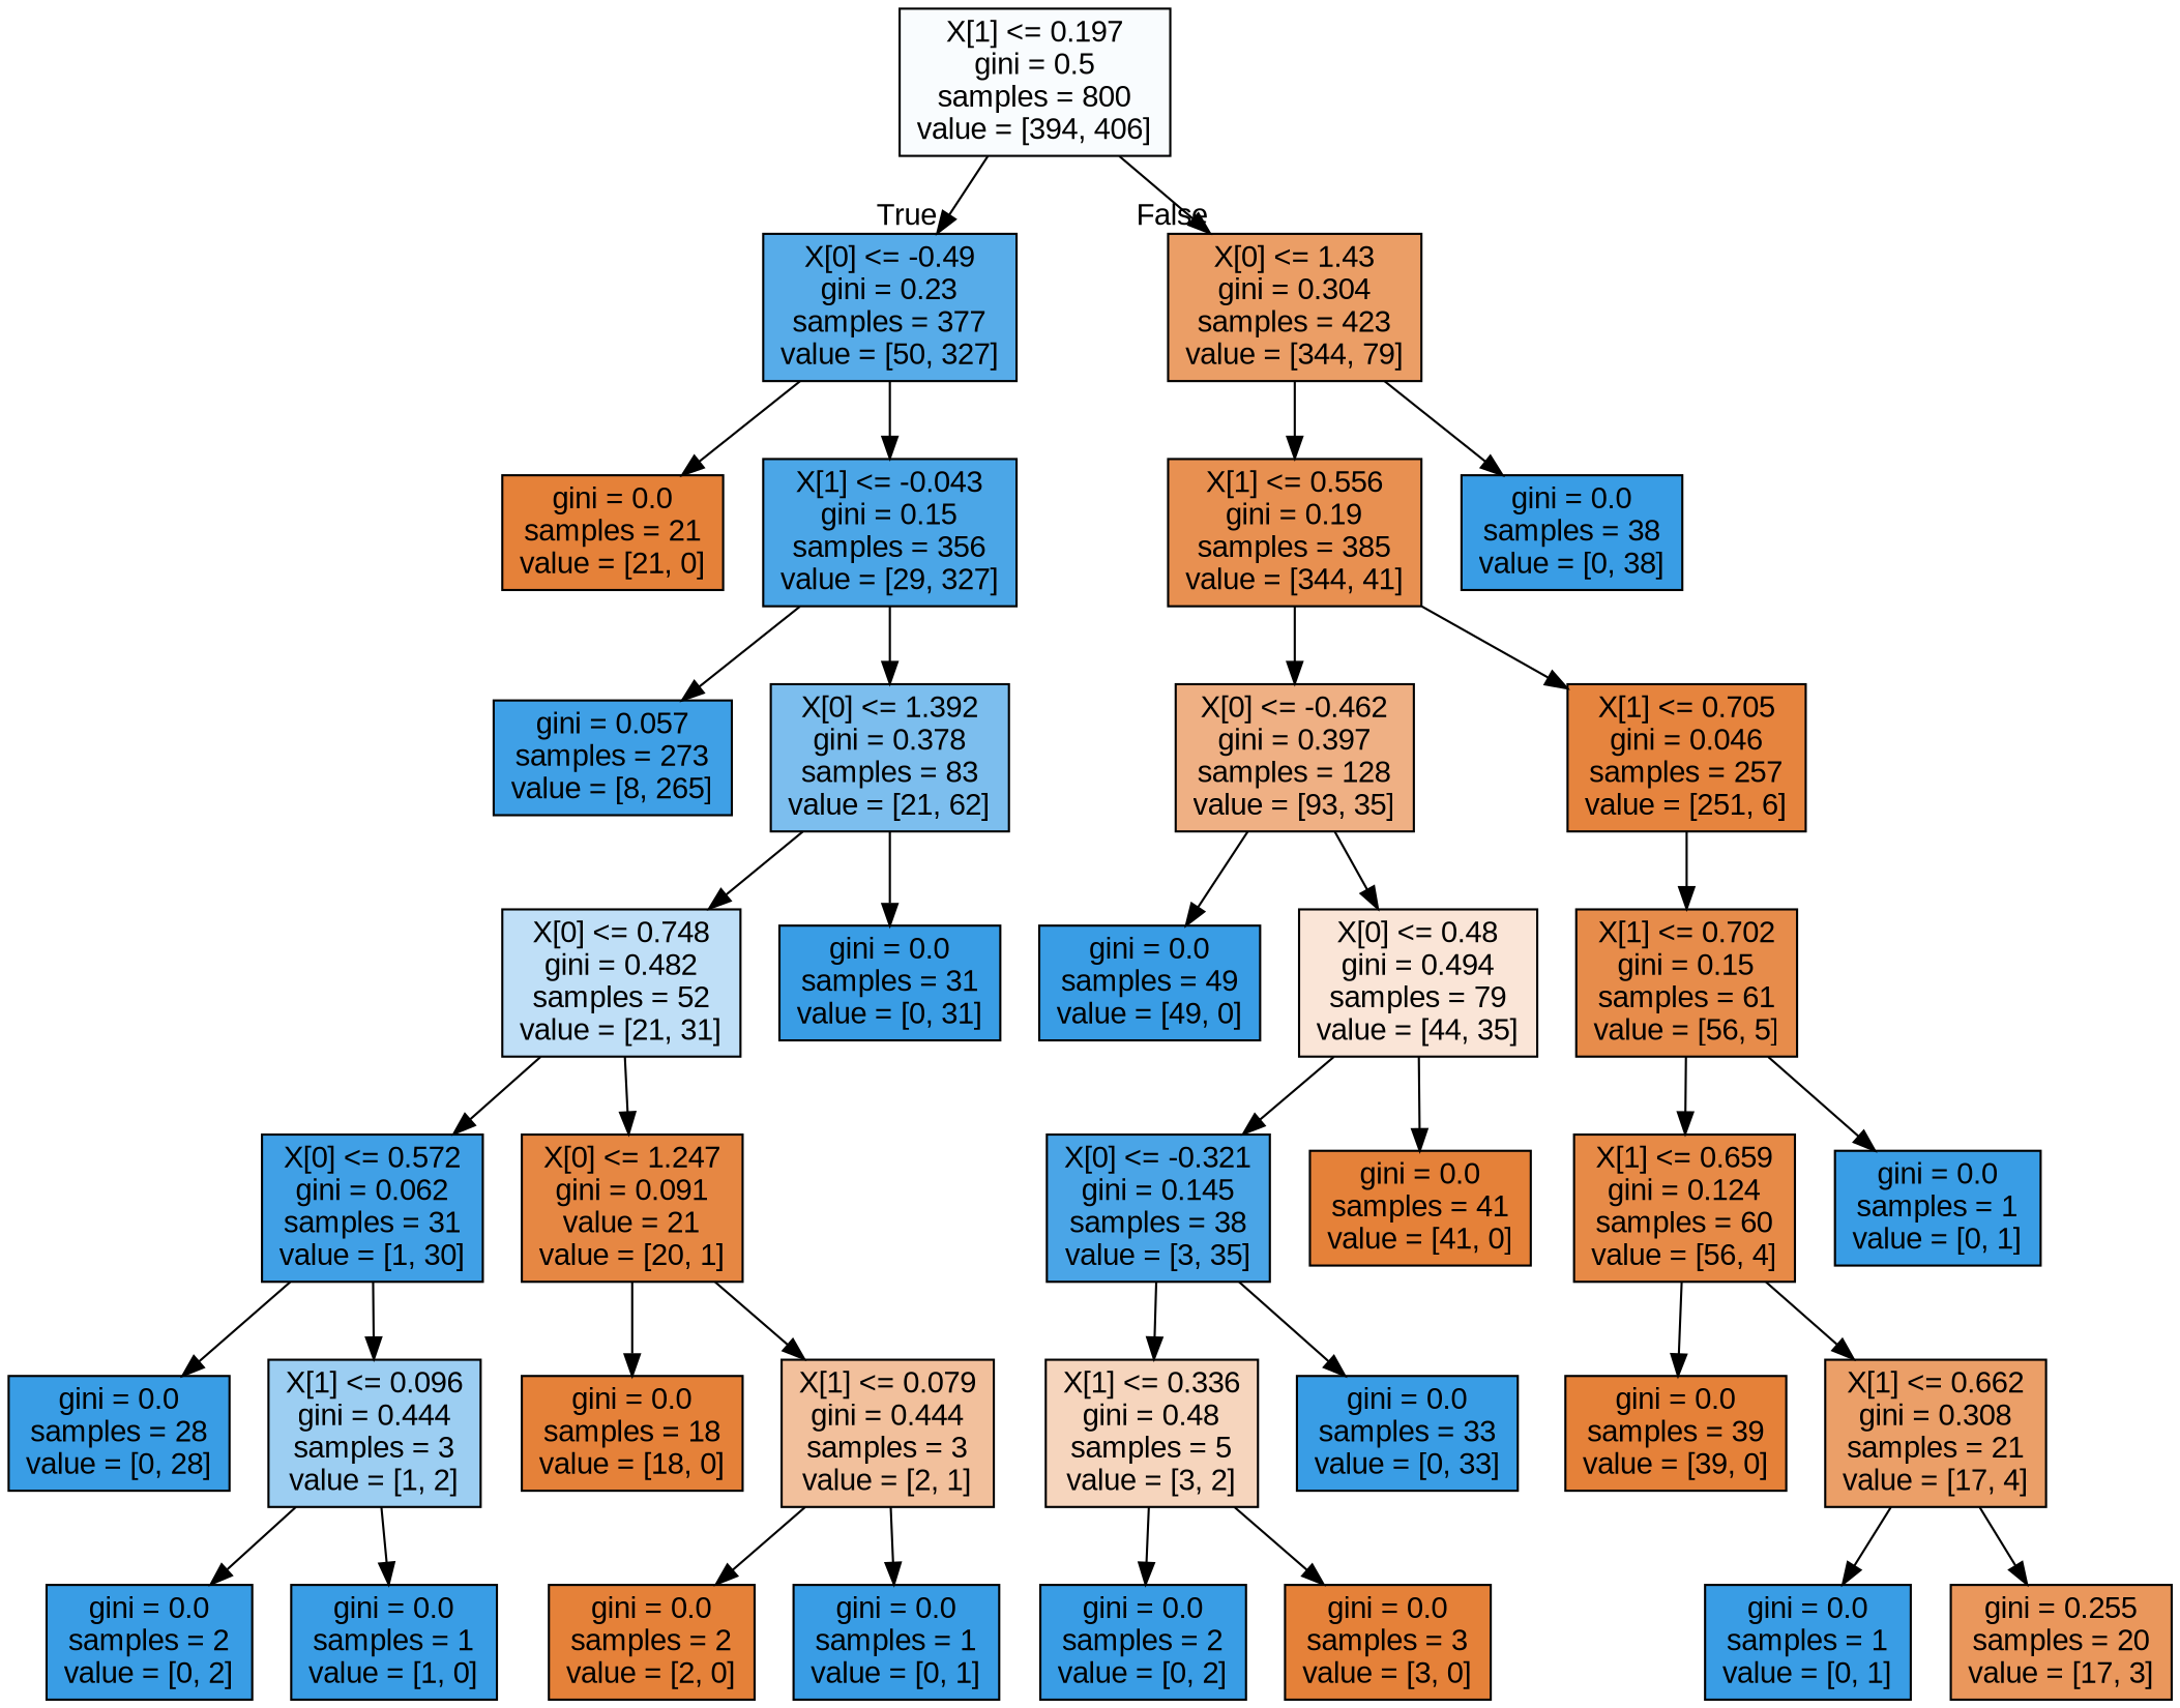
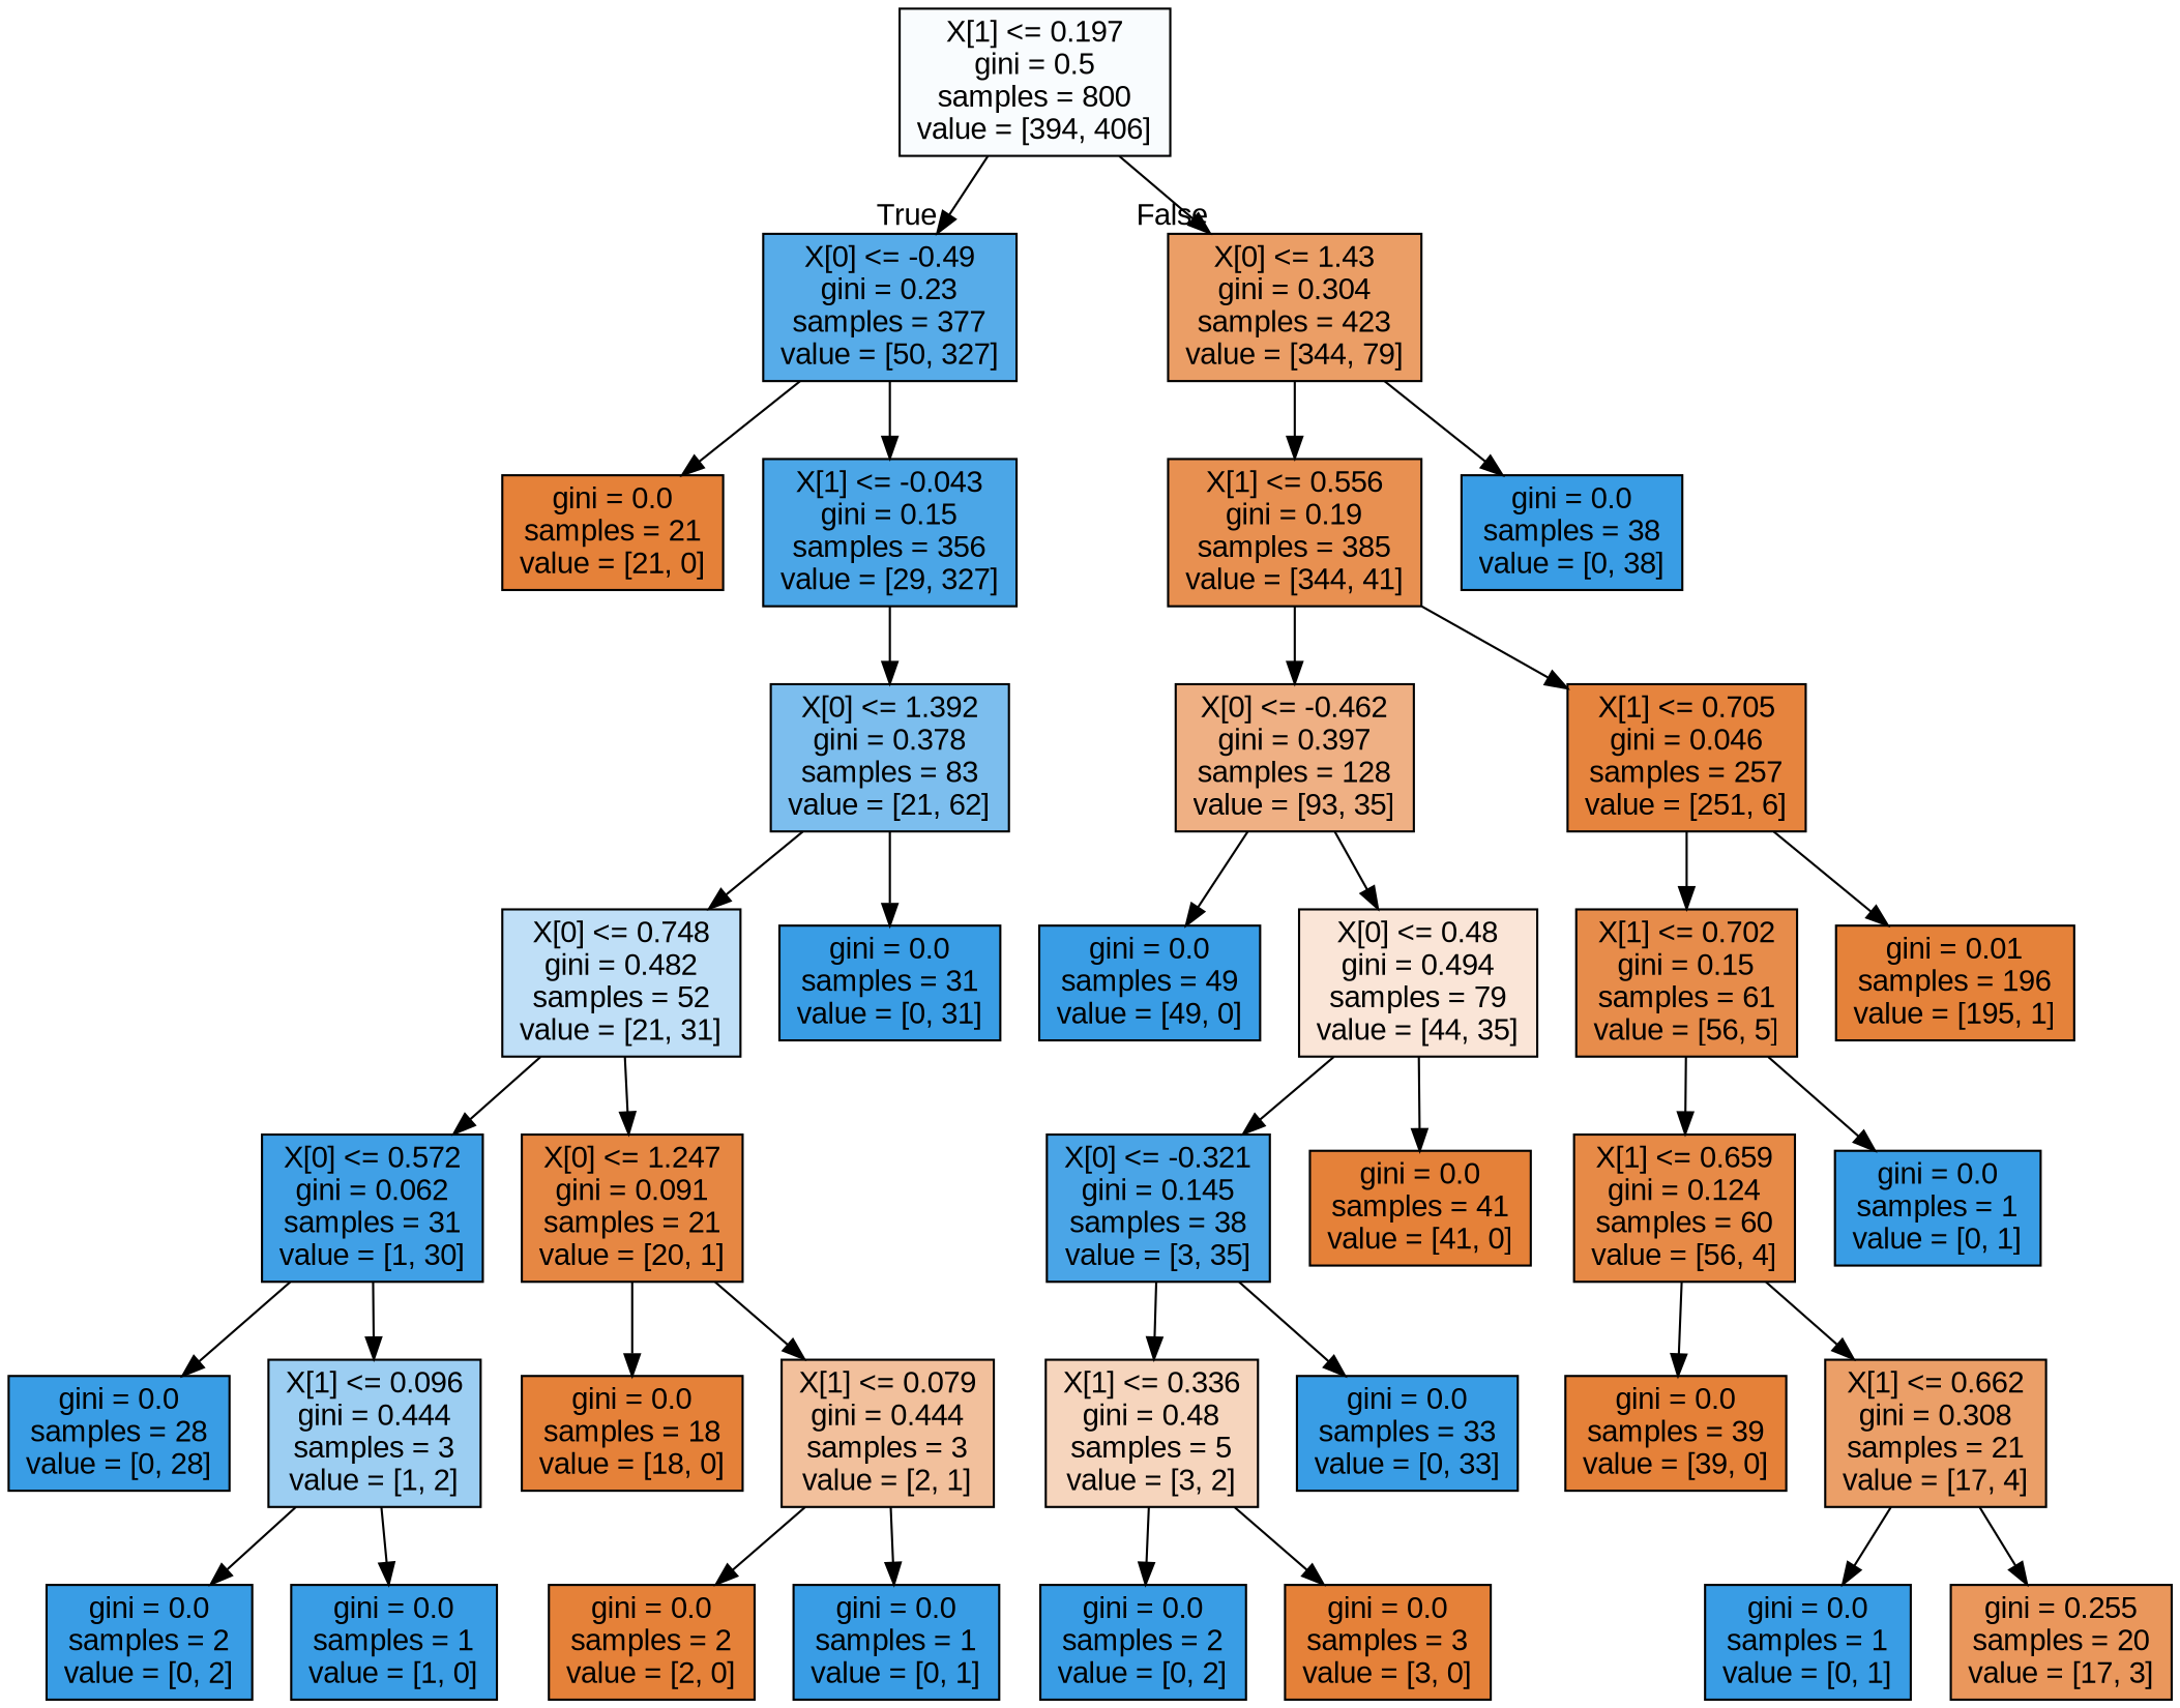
  digraph {
    fontname="Liberation Sans"
    node [color=black fillcolor="#399de5" fontname="Liberation Sans" shape=box style=filled]
    edge [fontname="Liberation Sans"]
    n1 [fillcolor="#f9fcfe" label="X[1] <= 0.197\ngini = 0.5\nsamples = 800\nvalue = [394, 406]"]
    n2 [fillcolor="#57ace9" label="X[0] <= -0.49\ngini = 0.23\nsamples = 377\nvalue = [50, 327]"]
    n3 [fillcolor="#eb9e66" label="X[0] <= 1.43\ngini = 0.304\nsamples = 423\nvalue = [344, 79]"]
    n4 [fillcolor="#e58139" label="gini = 0.0\nsamples = 21\nvalue = [21, 0]"]
    n5 [fillcolor="#4ba6e7" label="X[1] <= -0.043\ngini = 0.15\nsamples = 356\nvalue = [29, 327]"]
    n6 [fillcolor="#e89051" label="X[1] <= 0.556\ngini = 0.19\nsamples = 385\nvalue = [344, 41]"]
    n7 [label="gini = 0.0\nsamples = 38\nvalue = [0, 38]"]
-   n8 [fillcolor="#3fa0e6" label="gini = 0.057\nsamples = 273\nvalue = [8, 265]"]
    n9 [fillcolor="#7cbeee" label="X[0] <= 1.392\ngini = 0.378\nsamples = 83\nvalue = [21, 62]"]
    n10 [fillcolor="#bfdff7" label="X[0] <= 0.748\ngini = 0.482\nsamples = 52\nvalue = [21, 31]"]
    n11 [label="gini = 0.0\nsamples = 31\nvalue = [0, 31]"]
    n12 [fillcolor="#40a0e6" label="X[0] <= 0.572\ngini = 0.062\nsamples = 31\nvalue = [1, 30]"]
-   n13 [fillcolor="#e68743" label="X[0] <= 1.247\ngini = 0.091\nvalue = 21\nvalue = [20, 1]"]
+   n13 [fillcolor="#e68743" label="X[0] <= 1.247\ngini = 0.091\nsamples = 21\nvalue = [20, 1]"]
    n14 [label="gini = 0.0\nsamples = 28\nvalue = [0, 28]"]
    n15 [fillcolor="#9ccef2" label="X[1] <= 0.096\ngini = 0.444\nsamples = 3\nvalue = [1, 2]"]
    n16 [fillcolor="#e58139" label="gini = 0.0\nsamples = 18\nvalue = [18, 0]"]
    n17 [fillcolor="#f2c09c" label="X[1] <= 0.079\ngini = 0.444\nsamples = 3\nvalue = [2, 1]"]
    n18 [label="gini = 0.0\nsamples = 2\nvalue = [0, 2]"]
    n19 [label="gini = 0.0\nsamples = 1\nvalue = [1, 0]"]
    n20 [fillcolor="#e58139" label="gini = 0.0\nsamples = 2\nvalue = [2, 0]"]
    n21 [label="gini = 0.0\nsamples = 1\nvalue = [0, 1]"]
    n22 [fillcolor="#efb084" label="X[0] <= -0.462\ngini = 0.397\nsamples = 128\nvalue = [93, 35]"]
    n23 [fillcolor="#e6843e" label="X[1] <= 0.705\ngini = 0.046\nsamples = 257\nvalue = [251, 6]"]
    n24 [label="gini = 0.0\nsamples = 49\nvalue = [49, 0]"]
    n25 [fillcolor="#fae5d7" label="X[0] <= 0.48\ngini = 0.494\nsamples = 79\nvalue = [44, 35]"]
    n26 [fillcolor="#e78c4b" label="X[1] <= 0.702\ngini = 0.15\nsamples = 61\nvalue = [56, 5]"]
+   n27 [fillcolor="#e5823a" label="gini = 0.01\nsamples = 196\nvalue = [195, 1]"]
    n28 [fillcolor="#4aa5e7" label="X[0] <= -0.321\ngini = 0.145\nsamples = 38\nvalue = [3, 35]"]
    n29 [fillcolor="#e58139" label="gini = 0.0\nsamples = 41\nvalue = [41, 0]"]
    n30 [fillcolor="#f6d5bd" label="X[1] <= 0.336\ngini = 0.48\nsamples = 5\nvalue = [3, 2]"]
    n31 [label="gini = 0.0\nsamples = 33\nvalue = [0, 33]"]
    n32 [label="gini = 0.0\nsamples = 2\nvalue = [0, 2]"]
    n33 [fillcolor="#e58139" label="gini = 0.0\nsamples = 3\nvalue = [3, 0]"]
    n34 [fillcolor="#e78a47" label="X[1] <= 0.659\ngini = 0.124\nsamples = 60\nvalue = [56, 4]"]
    n35 [label="gini = 0.0\nsamples = 1\nvalue = [0, 1]"]
    n36 [fillcolor="#e58139" label="gini = 0.0\nsamples = 39\nvalue = [39, 0]"]
    n37 [fillcolor="#eb9f68" label="X[1] <= 0.662\ngini = 0.308\nsamples = 21\nvalue = [17, 4]"]
    n38 [label="gini = 0.0\nsamples = 1\nvalue = [0, 1]"]
    n39 [fillcolor="#ea975c" label="gini = 0.255\nsamples = 20\nvalue = [17, 3]"]
    n1 -> n2 [headlabel=True labelangle=45 labeldistance=2.5]
    n1 -> n3 [headlabel=False labelangle=-45 labeldistance=2.5]
    n2 -> n4
    n2 -> n5
    n3 -> n6
    n3 -> n7
-   n5 -> n8
    n5 -> n9
    n6 -> n22
    n6 -> n23
    n9 -> n10
    n9 -> n11
    n10 -> n12
    n10 -> n13
    n12 -> n14
    n12 -> n15
    n13 -> n16
    n13 -> n17
    n15 -> n18
    n15 -> n19
    n17 -> n20
    n17 -> n21
    n22 -> n24
    n22 -> n25
    n23 -> n26
+   n23 -> n27
    n25 -> n28
    n25 -> n29
    n26 -> n34
    n26 -> n35
    n28 -> n30
    n28 -> n31
    n30 -> n32
    n30 -> n33
    n34 -> n36
    n34 -> n37
    n37 -> n38
    n37 -> n39
  }
